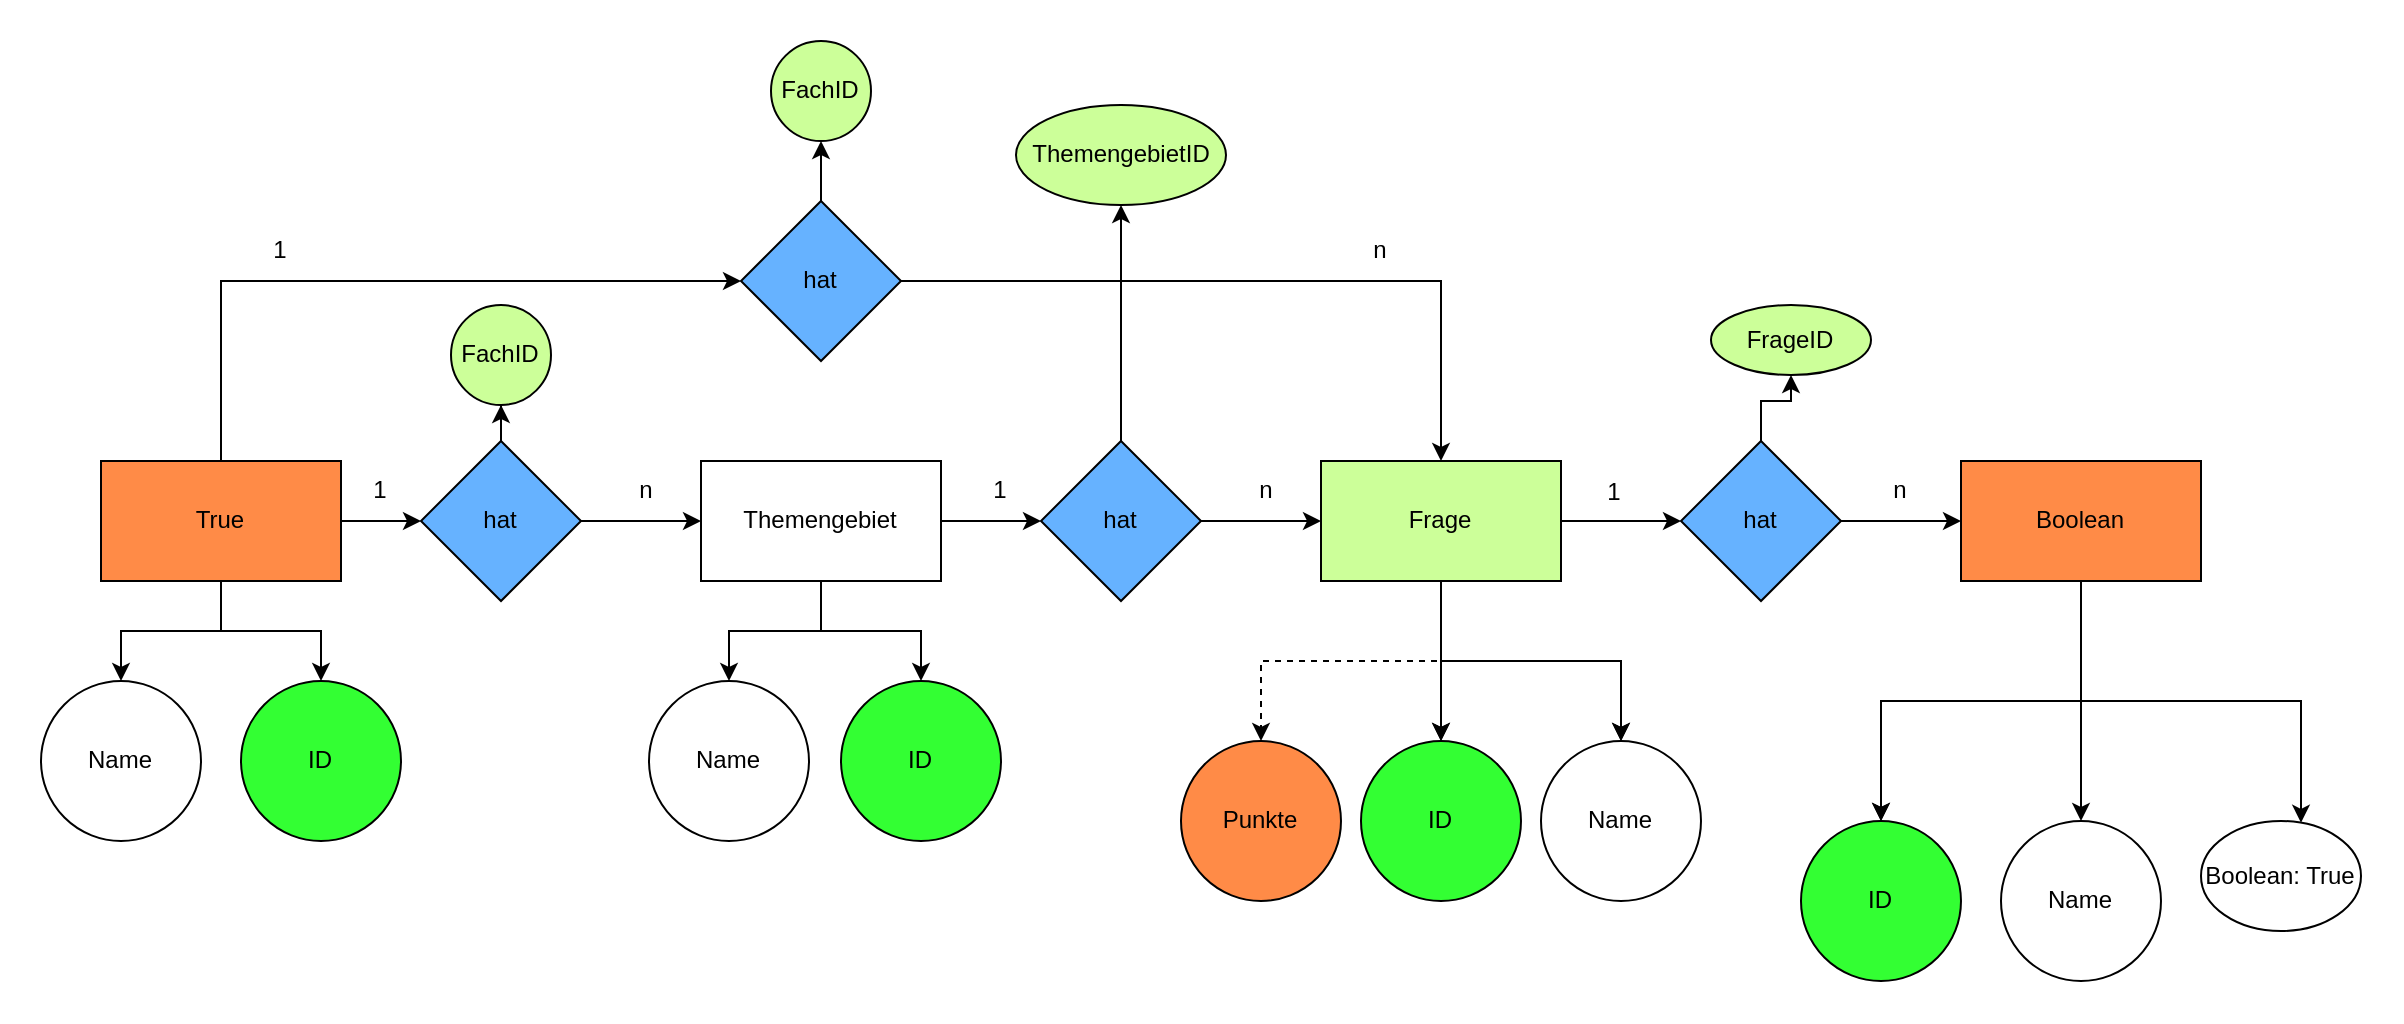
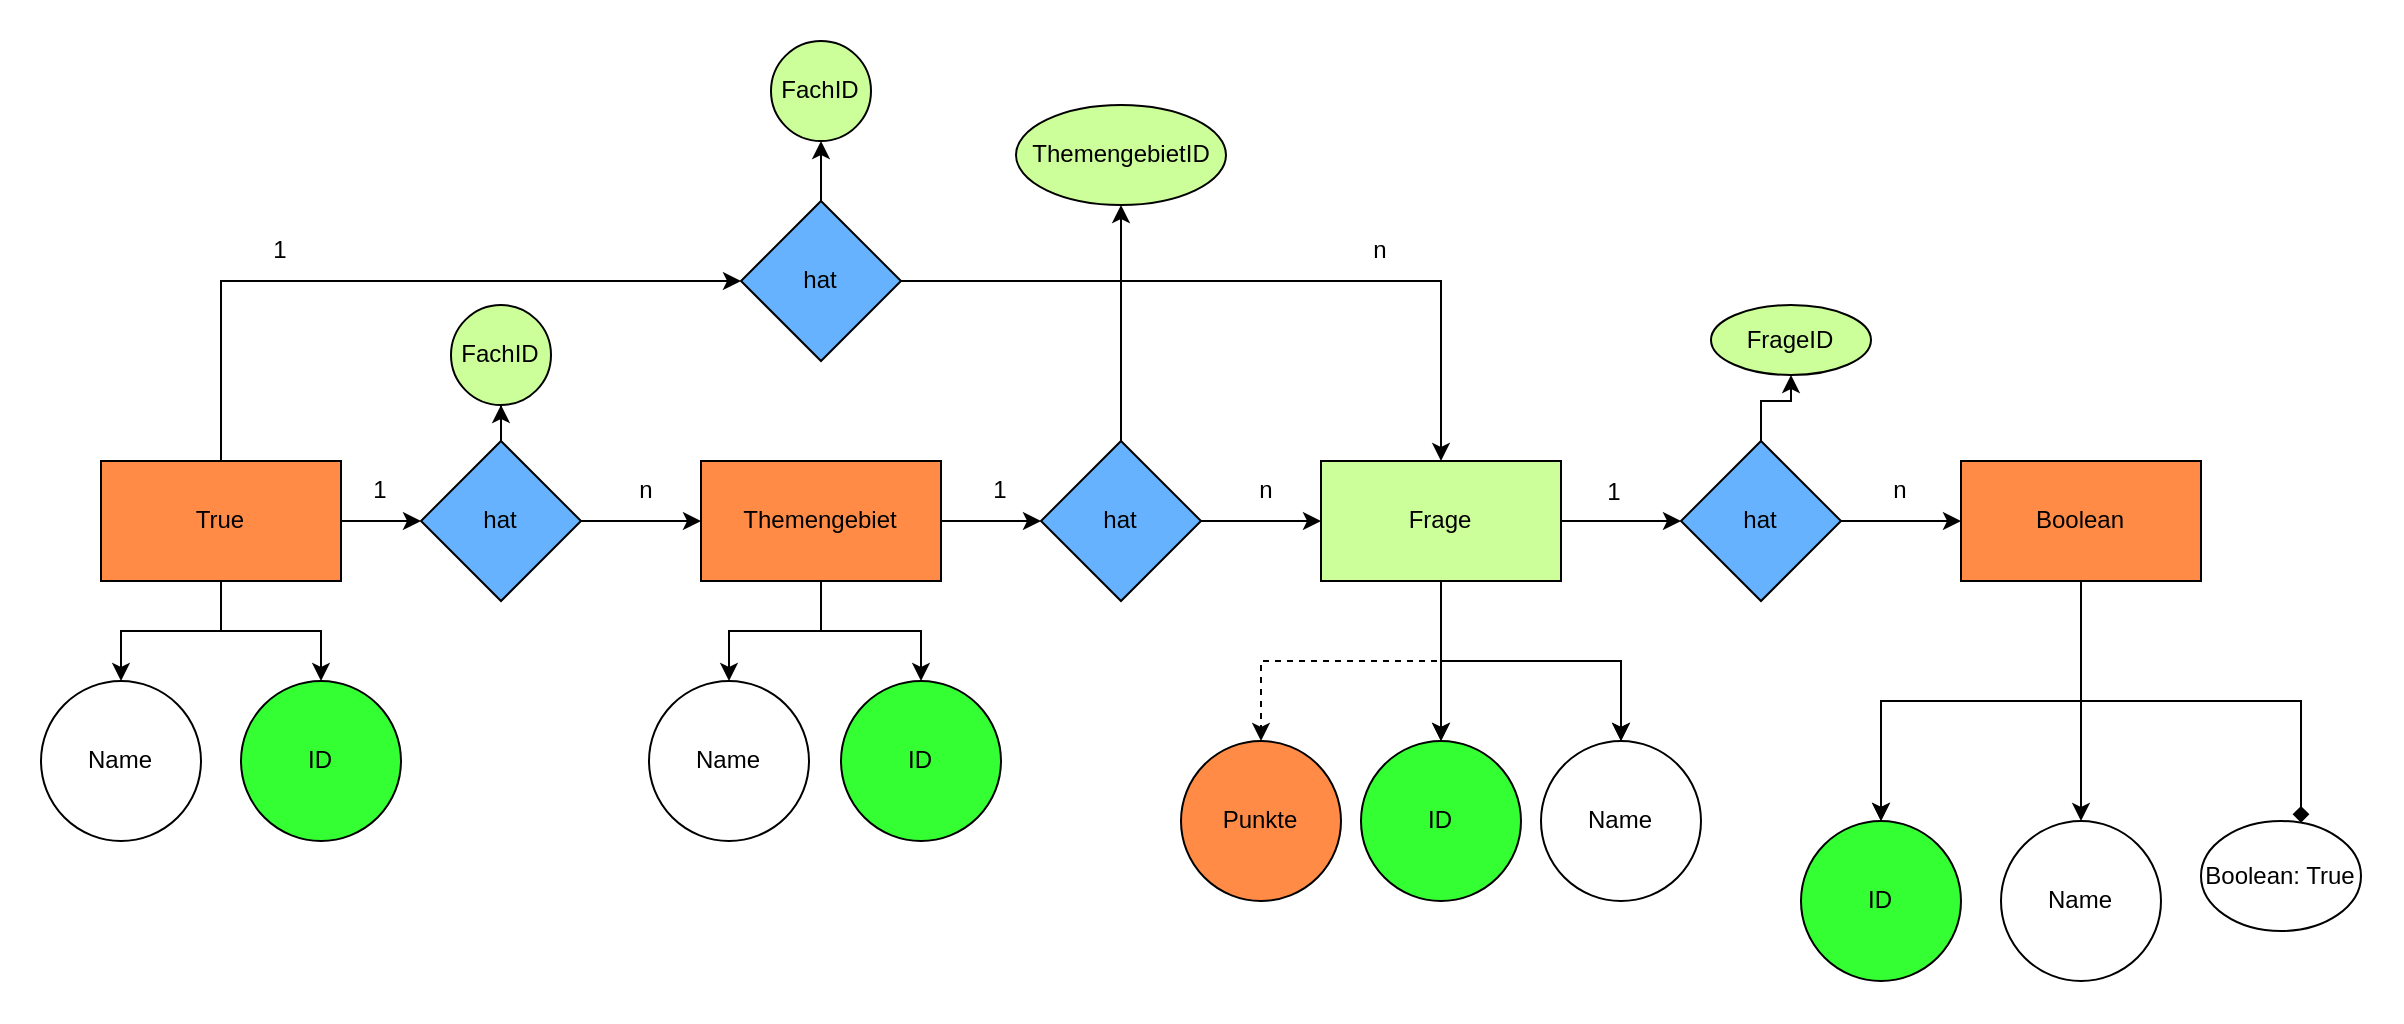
  <mxCell id="0" />
  <mxCell id="1" parent="0" />
  <mxCell id="2" value="" style="edgeStyle=orthogonalEdgeStyle;rounded=0;orthogonalLoop=1;jettySize=auto;html=1;" edge="1" parent="1" source="6" target="25"><mxGeometry relative="1" as="geometry" /></mxCell>
  <mxCell id="3" style="edgeStyle=orthogonalEdgeStyle;rounded=0;orthogonalLoop=1;jettySize=auto;html=1;entryX=0;entryY=0.5;entryDx=0;entryDy=0;exitX=0.5;exitY=0;exitDx=0;exitDy=0;" edge="1" parent="1" source="6" target="34"><mxGeometry relative="1" as="geometry" /></mxCell>
  <mxCell id="4" value="" style="edgeStyle=orthogonalEdgeStyle;rounded=0;orthogonalLoop=1;jettySize=auto;html=1;" edge="1" parent="1" source="6" target="35"><mxGeometry relative="1" as="geometry" /></mxCell>
  <mxCell id="5" value="" style="edgeStyle=orthogonalEdgeStyle;rounded=0;orthogonalLoop=1;jettySize=auto;html=1;exitX=0.5;exitY=1;exitDx=0;exitDy=0;" edge="1" parent="1" source="6" target="36"><mxGeometry relative="1" as="geometry" /></mxCell>
  <mxCell id="6" value="True" style="rounded=0;whiteSpace=wrap;html=1;shadow=0;fillColor=#FF8B47;" vertex="1" parent="1"><mxGeometry x="50" y="230" width="120" height="60" as="geometry" /></mxCell>
  <mxCell id="7" value="" style="edgeStyle=orthogonalEdgeStyle;rounded=0;orthogonalLoop=1;jettySize=auto;html=1;" edge="1" parent="1" source="10" target="28"><mxGeometry relative="1" as="geometry" /></mxCell>
  <mxCell id="8" value="" style="edgeStyle=orthogonalEdgeStyle;rounded=0;orthogonalLoop=1;jettySize=auto;html=1;" edge="1" parent="1" source="10" target="39"><mxGeometry relative="1" as="geometry" /></mxCell>
  <mxCell id="9" value="" style="edgeStyle=orthogonalEdgeStyle;rounded=0;orthogonalLoop=1;jettySize=auto;html=1;" edge="1" parent="1" source="10" target="40"><mxGeometry relative="1" as="geometry" /></mxCell>
- <mxCell id="10" value="Themengebiet" style="rounded=0;whiteSpace=wrap;html=1;fillColor=#ffffff;" vertex="1" parent="1"><mxGeometry x="350" y="230" width="120" height="60" as="geometry" /></mxCell>
+ <mxCell id="10" value="Themengebiet" style="rounded=0;whiteSpace=wrap;html=1;fillColor=#FF8B47;" vertex="1" parent="1"><mxGeometry x="350" y="230" width="120" height="60" as="geometry" /></mxCell>
  <mxCell id="11" value="" style="edgeStyle=orthogonalEdgeStyle;rounded=0;orthogonalLoop=1;jettySize=auto;html=1;" edge="1" parent="1" source="17" target="31"><mxGeometry relative="1" as="geometry" /></mxCell>
  <mxCell id="12" value="" style="edgeStyle=orthogonalEdgeStyle;rounded=0;orthogonalLoop=1;jettySize=auto;html=1;" edge="1" parent="1" source="17" target="41"><mxGeometry relative="1" as="geometry" /></mxCell>
  <mxCell id="13" value="" style="edgeStyle=orthogonalEdgeStyle;rounded=0;orthogonalLoop=1;jettySize=auto;html=1;" edge="1" parent="1" source="17" target="41"><mxGeometry relative="1" as="geometry" /></mxCell>
  <mxCell id="14" value="" style="edgeStyle=orthogonalEdgeStyle;rounded=0;orthogonalLoop=1;jettySize=auto;html=1;" edge="1" parent="1" source="17" target="42"><mxGeometry relative="1" as="geometry" /></mxCell>
  <mxCell id="15" value="" style="edgeStyle=orthogonalEdgeStyle;rounded=0;orthogonalLoop=1;jettySize=auto;html=1;" edge="1" parent="1" source="17" target="42"><mxGeometry relative="1" as="geometry" /></mxCell>
  <mxCell id="16" value="" style="edgeStyle=orthogonalEdgeStyle;rounded=0;orthogonalLoop=1;jettySize=auto;html=1;dashed=1;" edge="1" parent="1" source="17" target="43"><mxGeometry relative="1" as="geometry" /></mxCell>
  <mxCell id="17" value="Frage" style="rounded=0;whiteSpace=wrap;html=1;fillColor=#ccff99;" vertex="1" parent="1"><mxGeometry x="660" y="230" width="120" height="60" as="geometry" /></mxCell>
  <mxCell id="18" value="" style="edgeStyle=orthogonalEdgeStyle;rounded=0;orthogonalLoop=1;jettySize=auto;html=1;" edge="1" parent="1" source="22" target="44"><mxGeometry relative="1" as="geometry" /></mxCell>
  <mxCell id="19" value="" style="edgeStyle=orthogonalEdgeStyle;rounded=0;orthogonalLoop=1;jettySize=auto;html=1;" edge="1" parent="1" source="22" target="44"><mxGeometry relative="1" as="geometry" /></mxCell>
  <mxCell id="20" value="" style="edgeStyle=orthogonalEdgeStyle;rounded=0;orthogonalLoop=1;jettySize=auto;html=1;" edge="1" parent="1" source="22" target="45"><mxGeometry relative="1" as="geometry" /></mxCell>
- <mxCell id="21" value="" style="edgeStyle=orthogonalEdgeStyle;rounded=0;orthogonalLoop=1;jettySize=auto;html=1;" edge="1" parent="1" source="22" target="46"><mxGeometry relative="1" as="geometry"><Array as="points"><mxPoint x="1040" y="350" /><mxPoint x="1150" y="350" /></Array></mxGeometry></mxCell>
+ <mxCell id="21" value="" style="edgeStyle=orthogonalEdgeStyle;rounded=0;orthogonalLoop=1;jettySize=auto;html=1;endArrow=diamond;" edge="1" parent="1" source="22" target="46"><mxGeometry relative="1" as="geometry"><Array as="points"><mxPoint x="1040" y="350" /><mxPoint x="1150" y="350" /></Array></mxGeometry></mxCell>
  <mxCell id="22" value="Boolean" style="rounded=0;whiteSpace=wrap;html=1;fillColor=#FF8B47;" vertex="1" parent="1"><mxGeometry x="980" y="230" width="120" height="60" as="geometry" /></mxCell>
  <mxCell id="23" value="" style="edgeStyle=orthogonalEdgeStyle;rounded=0;orthogonalLoop=1;jettySize=auto;html=1;" edge="1" parent="1" source="25" target="10"><mxGeometry relative="1" as="geometry" /></mxCell>
  <mxCell id="24" value="" style="edgeStyle=orthogonalEdgeStyle;rounded=0;orthogonalLoop=1;jettySize=auto;html=1;" edge="1" parent="1" source="25" target="53"><mxGeometry relative="1" as="geometry" /></mxCell>
  <mxCell id="25" value="hat" style="rhombus;whiteSpace=wrap;html=1;rounded=0;fillColor=#66B2FF;" vertex="1" parent="1"><mxGeometry x="210" y="220" width="80" height="80" as="geometry" /></mxCell>
  <mxCell id="26" value="" style="edgeStyle=orthogonalEdgeStyle;rounded=0;orthogonalLoop=1;jettySize=auto;html=1;" edge="1" parent="1" source="28" target="17"><mxGeometry relative="1" as="geometry" /></mxCell>
  <mxCell id="27" value="" style="edgeStyle=orthogonalEdgeStyle;rounded=0;orthogonalLoop=1;jettySize=auto;html=1;" edge="1" parent="1" source="28" target="55"><mxGeometry relative="1" as="geometry" /></mxCell>
  <mxCell id="28" value="hat" style="rhombus;whiteSpace=wrap;html=1;rounded=0;fillColor=#66B2FF;" vertex="1" parent="1"><mxGeometry x="520" y="220" width="80" height="80" as="geometry" /></mxCell>
  <mxCell id="29" value="" style="edgeStyle=orthogonalEdgeStyle;rounded=0;orthogonalLoop=1;jettySize=auto;html=1;" edge="1" parent="1" source="31" target="22"><mxGeometry relative="1" as="geometry" /></mxCell>
  <mxCell id="30" value="" style="edgeStyle=orthogonalEdgeStyle;rounded=0;orthogonalLoop=1;jettySize=auto;html=1;" edge="1" parent="1" source="31" target="56"><mxGeometry relative="1" as="geometry" /></mxCell>
  <mxCell id="31" value="hat" style="rhombus;whiteSpace=wrap;html=1;rounded=0;fillColor=#66B2FF;" vertex="1" parent="1"><mxGeometry x="840" y="220" width="80" height="80" as="geometry" /></mxCell>
  <mxCell id="32" style="edgeStyle=orthogonalEdgeStyle;rounded=0;orthogonalLoop=1;jettySize=auto;html=1;entryX=0.5;entryY=0;entryDx=0;entryDy=0;" edge="1" parent="1" source="34" target="17"><mxGeometry relative="1" as="geometry" /></mxCell>
  <mxCell id="33" value="" style="edgeStyle=orthogonalEdgeStyle;rounded=0;orthogonalLoop=1;jettySize=auto;html=1;" edge="1" parent="1" source="34" target="54"><mxGeometry relative="1" as="geometry" /></mxCell>
  <mxCell id="34" value="hat" style="rhombus;whiteSpace=wrap;html=1;rounded=0;fillColor=#66B2FF;" vertex="1" parent="1"><mxGeometry x="370" y="100" width="80" height="80" as="geometry" /></mxCell>
  <mxCell id="35" value="ID" style="ellipse;whiteSpace=wrap;html=1;rounded=0;fillColor=#33FF33;" vertex="1" parent="1"><mxGeometry x="120" y="340" width="80" height="80" as="geometry" /></mxCell>
  <mxCell id="36" value="Name" style="ellipse;whiteSpace=wrap;html=1;rounded=0;" vertex="1" parent="1"><mxGeometry x="20" y="340" width="80" height="80" as="geometry" /></mxCell>
  <mxCell id="37" value="1" style="text;html=1;strokeColor=none;fillColor=none;align=center;verticalAlign=middle;whiteSpace=wrap;rounded=0;" vertex="1" parent="1"><mxGeometry x="160" y="230" width="60" height="30" as="geometry" /></mxCell>
  <mxCell id="38" value="n" style="text;html=1;strokeColor=none;fillColor=none;align=center;verticalAlign=middle;whiteSpace=wrap;rounded=0;" vertex="1" parent="1"><mxGeometry x="293" y="230" width="60" height="30" as="geometry" /></mxCell>
  <mxCell id="39" value="ID" style="ellipse;whiteSpace=wrap;html=1;rounded=0;fillColor=#33FF33;" vertex="1" parent="1"><mxGeometry x="420" y="340" width="80" height="80" as="geometry" /></mxCell>
  <mxCell id="40" value="Name" style="ellipse;whiteSpace=wrap;html=1;rounded=0;" vertex="1" parent="1"><mxGeometry x="324" y="340" width="80" height="80" as="geometry" /></mxCell>
  <mxCell id="41" value="&lt;div&gt;ID&lt;/div&gt;" style="ellipse;whiteSpace=wrap;html=1;rounded=0;fillColor=#33FF33;" vertex="1" parent="1"><mxGeometry x="680" y="370" width="80" height="80" as="geometry" /></mxCell>
  <mxCell id="42" value="Name" style="ellipse;whiteSpace=wrap;html=1;rounded=0;" vertex="1" parent="1"><mxGeometry x="770" y="370" width="80" height="80" as="geometry" /></mxCell>
  <mxCell id="43" value="&lt;div&gt;Punkte&lt;/div&gt;" style="ellipse;whiteSpace=wrap;html=1;rounded=0;fillColor=#ff8b47;" vertex="1" parent="1"><mxGeometry x="590" y="370" width="80" height="80" as="geometry" /></mxCell>
  <mxCell id="44" value="ID" style="ellipse;whiteSpace=wrap;html=1;rounded=0;fillColor=#33FF33;" vertex="1" parent="1"><mxGeometry x="900" y="410" width="80" height="80" as="geometry" /></mxCell>
  <mxCell id="45" value="Name" style="ellipse;whiteSpace=wrap;html=1;rounded=0;" vertex="1" parent="1"><mxGeometry x="1000" y="410" width="80" height="80" as="geometry" /></mxCell>
  <mxCell id="46" value="Boolean: True" style="ellipse;whiteSpace=wrap;html=1;rounded=0;" vertex="1" parent="1"><mxGeometry x="1100" y="410" width="80" height="55" as="geometry" /></mxCell>
  <mxCell id="47" value="1" style="text;html=1;strokeColor=none;fillColor=none;align=center;verticalAlign=middle;whiteSpace=wrap;rounded=0;" vertex="1" parent="1"><mxGeometry x="470" y="230" width="60" height="30" as="geometry" /></mxCell>
  <mxCell id="48" value="1" style="text;html=1;strokeColor=none;fillColor=none;align=center;verticalAlign=middle;whiteSpace=wrap;rounded=0;" vertex="1" parent="1"><mxGeometry x="777" y="231" width="60" height="30" as="geometry" /></mxCell>
  <mxCell id="49" value="1" style="text;html=1;strokeColor=none;fillColor=none;align=center;verticalAlign=middle;whiteSpace=wrap;rounded=0;" vertex="1" parent="1"><mxGeometry x="110" y="110" width="60" height="30" as="geometry" /></mxCell>
  <mxCell id="50" value="n" style="text;html=1;strokeColor=none;fillColor=none;align=center;verticalAlign=middle;whiteSpace=wrap;rounded=0;" vertex="1" parent="1"><mxGeometry x="603" y="230" width="60" height="30" as="geometry" /></mxCell>
  <mxCell id="51" value="n" style="text;html=1;strokeColor=none;fillColor=none;align=center;verticalAlign=middle;whiteSpace=wrap;rounded=0;" vertex="1" parent="1"><mxGeometry x="920" y="230" width="60" height="30" as="geometry" /></mxCell>
  <mxCell id="52" value="n" style="text;html=1;strokeColor=none;fillColor=none;align=center;verticalAlign=middle;whiteSpace=wrap;rounded=0;" vertex="1" parent="1"><mxGeometry x="660" y="110" width="60" height="30" as="geometry" /></mxCell>
  <mxCell id="53" value="FachID" style="ellipse;whiteSpace=wrap;html=1;rounded=0;fillColor=#CCFF99;" vertex="1" parent="1"><mxGeometry x="225" y="152" width="50" height="50" as="geometry" /></mxCell>
  <mxCell id="54" value="FachID" style="ellipse;whiteSpace=wrap;html=1;rounded=0;fillColor=#CCFF99;" vertex="1" parent="1"><mxGeometry x="385" y="20" width="50" height="50" as="geometry" /></mxCell>
  <mxCell id="55" value="ThemengebietID" style="ellipse;whiteSpace=wrap;html=1;rounded=0;fillColor=#CCFF99;" vertex="1" parent="1"><mxGeometry x="507.5" y="52" width="105" height="50" as="geometry" /></mxCell>
  <mxCell id="56" value="FrageID" style="ellipse;whiteSpace=wrap;html=1;rounded=0;fillColor=#CCFF99;" vertex="1" parent="1"><mxGeometry x="855" y="152" width="80" height="35" as="geometry" /></mxCell>
